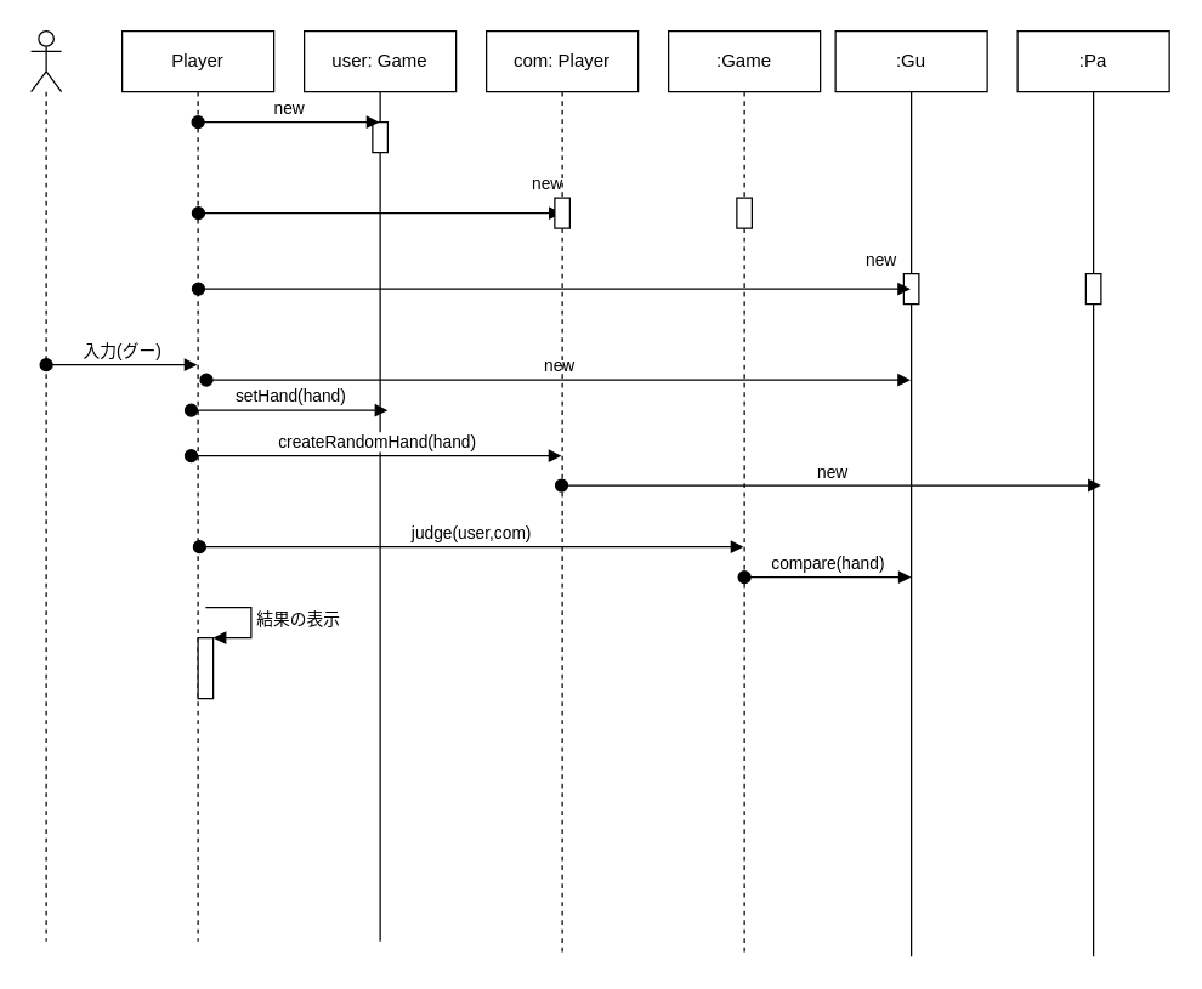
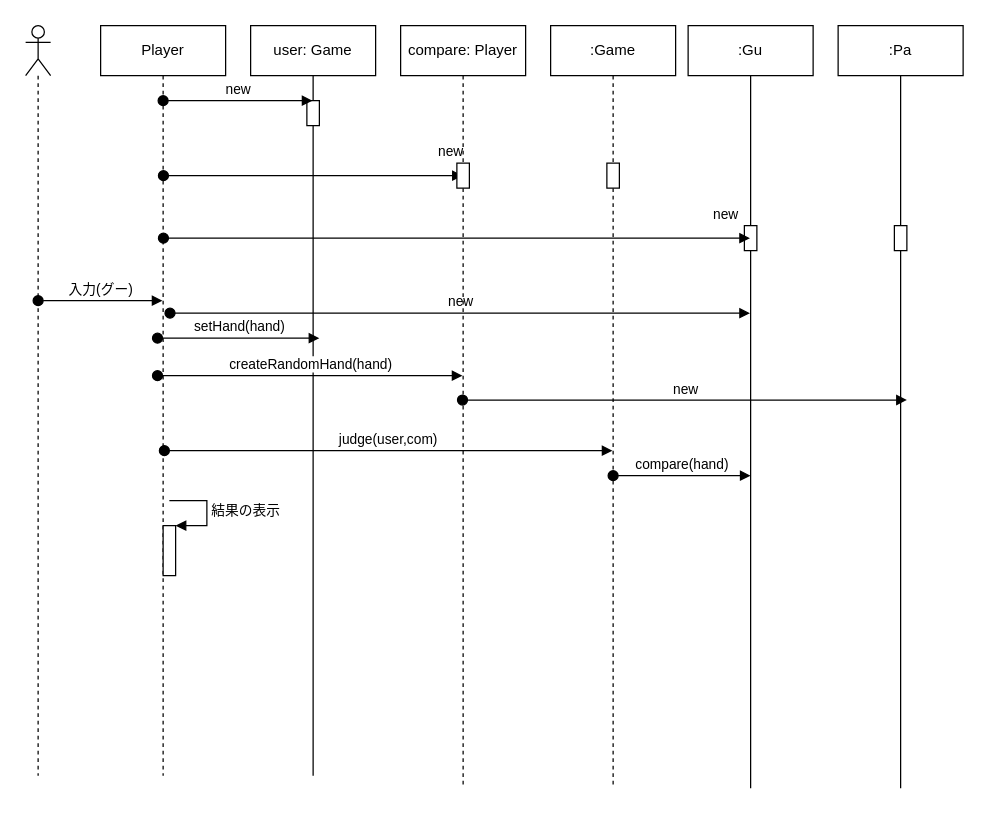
  <mxCell id="0" />
  <mxCell id="1" parent="0" />
  <mxCell id="2" value="Player" style="shape=umlLifeline;perimeter=lifelinePerimeter;whiteSpace=wrap;html=1;container=1;collapsible=0;recursiveResize=0;outlineConnect=0;" parent="1" vertex="1"><mxGeometry x="80" y="20" width="100" height="600" as="geometry" /></mxCell>
  <mxCell id="3" value="judge(user,com)" style="html=1;verticalAlign=bottom;startArrow=oval;startFill=1;endArrow=block;startSize=8;" edge="1" parent="2" target="24"><mxGeometry width="60" relative="1" as="geometry"><mxPoint x="51" y="340" as="sourcePoint" /><mxPoint x="295" y="340" as="targetPoint" /></mxGeometry></mxCell>
  <mxCell id="4" value="" style="html=1;points=[];perimeter=orthogonalPerimeter;" vertex="1" parent="2"><mxGeometry x="50" y="400" width="10" height="40" as="geometry" /></mxCell>
  <mxCell id="5" value="結果の表示" style="edgeStyle=orthogonalEdgeStyle;html=1;align=left;spacingLeft=2;endArrow=block;rounded=0;entryX=1;entryY=0;" edge="1" target="4" parent="2"><mxGeometry relative="1" as="geometry"><mxPoint x="55" y="380" as="sourcePoint" /><Array as="points"><mxPoint x="85" y="380" /><mxPoint x="85" y="400" /></Array></mxGeometry></mxCell>
  <mxCell id="6" value="user: Game" style="shape=umlLifeline;perimeter=lifelinePerimeter;whiteSpace=wrap;html=1;container=1;collapsible=0;recursiveResize=0;outlineConnect=0;lifelineDashed=0;" parent="1" vertex="1"><mxGeometry x="200" y="20" width="100" height="600" as="geometry" /></mxCell>
  <mxCell id="7" value="" style="html=1;points=[];perimeter=orthogonalPerimeter;" vertex="1" parent="6"><mxGeometry x="45" y="60" width="10" height="20" as="geometry" /></mxCell>
  <mxCell id="8" value="new" style="html=1;verticalAlign=bottom;startArrow=oval;endArrow=block;startSize=8;" edge="1" parent="6"><mxGeometry x="0.919" y="10" relative="1" as="geometry"><mxPoint x="-69.75" y="120" as="sourcePoint" /><mxPoint x="169.75" y="120" as="targetPoint" /><mxPoint as="offset" /></mxGeometry></mxCell>
  <mxCell id="9" value="setHand(hand)" style="html=1;verticalAlign=bottom;startArrow=oval;startFill=1;endArrow=block;startSize=8;" edge="1" parent="6"><mxGeometry width="60" relative="1" as="geometry"><mxPoint x="-74.5" y="250" as="sourcePoint" /><mxPoint x="55" y="250" as="targetPoint" /></mxGeometry></mxCell>
  <mxCell id="10" value="createRandomHand(hand)" style="html=1;verticalAlign=bottom;startArrow=oval;startFill=1;endArrow=block;startSize=8;" edge="1" parent="6" target="13"><mxGeometry width="60" relative="1" as="geometry"><mxPoint x="-74.5" y="280" as="sourcePoint" /><mxPoint x="55" y="280" as="targetPoint" /></mxGeometry></mxCell>
  <mxCell id="11" value="new" style="html=1;verticalAlign=bottom;startArrow=oval;startFill=1;endArrow=block;startSize=8;" edge="1" parent="6" target="15"><mxGeometry width="60" relative="1" as="geometry"><mxPoint x="-64.5" y="230" as="sourcePoint" /><mxPoint x="65" y="230" as="targetPoint" /><Array as="points"><mxPoint x="280" y="230" /></Array></mxGeometry></mxCell>
  <mxCell id="12" value="new" style="html=1;verticalAlign=bottom;startArrow=oval;endArrow=block;startSize=8;" edge="1" target="6" parent="1"><mxGeometry relative="1" as="geometry"><mxPoint x="130" y="80" as="sourcePoint" /></mxGeometry></mxCell>
- <mxCell id="13" value="com: Player" style="shape=umlLifeline;perimeter=lifelinePerimeter;whiteSpace=wrap;html=1;container=1;collapsible=0;recursiveResize=0;outlineConnect=0;" vertex="1" parent="1"><mxGeometry x="320" y="20" width="100" height="610" as="geometry" /></mxCell>
+ <mxCell id="13" value="compare: Player" style="shape=umlLifeline;perimeter=lifelinePerimeter;whiteSpace=wrap;html=1;container=1;collapsible=0;recursiveResize=0;outlineConnect=0;" vertex="1" parent="1"><mxGeometry x="320" y="20" width="100" height="610" as="geometry" /></mxCell>
  <mxCell id="14" value="" style="html=1;points=[];perimeter=orthogonalPerimeter;" vertex="1" parent="13"><mxGeometry x="45" y="110" width="10" height="20" as="geometry" /></mxCell>
  <mxCell id="15" value=":Gu" style="shape=umlLifeline;perimeter=lifelinePerimeter;whiteSpace=wrap;html=1;container=1;collapsible=0;recursiveResize=0;outlineConnect=0;lifelineDashed=0;" vertex="1" parent="1"><mxGeometry x="550" y="20" width="100" height="610" as="geometry" /></mxCell>
  <mxCell id="16" value="" style="html=1;points=[];perimeter=orthogonalPerimeter;" vertex="1" parent="15"><mxGeometry x="45" y="160" width="10" height="20" as="geometry" /></mxCell>
  <mxCell id="17" value="compare(hand)" style="html=1;verticalAlign=bottom;startArrow=oval;startFill=1;endArrow=block;startSize=8;" edge="1" parent="15"><mxGeometry width="60" relative="1" as="geometry"><mxPoint x="-60" y="360" as="sourcePoint" /><mxPoint x="50" y="360" as="targetPoint" /></mxGeometry></mxCell>
  <mxCell id="18" value="new" style="html=1;verticalAlign=bottom;startArrow=oval;endArrow=block;startSize=8;" edge="1" parent="1" target="15"><mxGeometry x="0.919" y="10" relative="1" as="geometry"><mxPoint x="130.25" y="190" as="sourcePoint" /><mxPoint x="369.75" y="190" as="targetPoint" /><mxPoint as="offset" /></mxGeometry></mxCell>
  <mxCell id="19" value="" style="shape=umlLifeline;participant=umlActor;perimeter=lifelinePerimeter;whiteSpace=wrap;html=1;container=1;collapsible=0;recursiveResize=0;verticalAlign=top;spacingTop=36;outlineConnect=0;" vertex="1" parent="1"><mxGeometry x="20" y="20" width="20" height="600" as="geometry" /></mxCell>
  <mxCell id="20" value="入力(グー)" style="html=1;verticalAlign=bottom;startArrow=oval;startFill=1;endArrow=block;startSize=8;" edge="1" parent="1" target="2"><mxGeometry width="60" relative="1" as="geometry"><mxPoint x="30" y="240" as="sourcePoint" /><mxPoint x="60" y="240" as="targetPoint" /></mxGeometry></mxCell>
  <mxCell id="21" value=":Pa" style="shape=umlLifeline;perimeter=lifelinePerimeter;whiteSpace=wrap;html=1;container=1;collapsible=0;recursiveResize=0;outlineConnect=0;lifelineDashed=0;" vertex="1" parent="1"><mxGeometry x="670" y="20" width="100" height="610" as="geometry" /></mxCell>
  <mxCell id="22" value="" style="html=1;points=[];perimeter=orthogonalPerimeter;" vertex="1" parent="21"><mxGeometry x="45" y="160" width="10" height="20" as="geometry" /></mxCell>
  <mxCell id="23" value="new" style="html=1;verticalAlign=bottom;startArrow=oval;startFill=1;endArrow=block;startSize=8;" edge="1" parent="21" source="13"><mxGeometry width="60" relative="1" as="geometry"><mxPoint x="-189" y="299.5" as="sourcePoint" /><mxPoint x="55" y="299.5" as="targetPoint" /></mxGeometry></mxCell>
  <mxCell id="24" value=":Game" style="shape=umlLifeline;perimeter=lifelinePerimeter;whiteSpace=wrap;html=1;container=1;collapsible=0;recursiveResize=0;outlineConnect=0;" vertex="1" parent="1"><mxGeometry x="440" y="20" width="100" height="610" as="geometry" /></mxCell>
  <mxCell id="25" value="" style="html=1;points=[];perimeter=orthogonalPerimeter;" vertex="1" parent="24"><mxGeometry x="45" y="110" width="10" height="20" as="geometry" /></mxCell>
